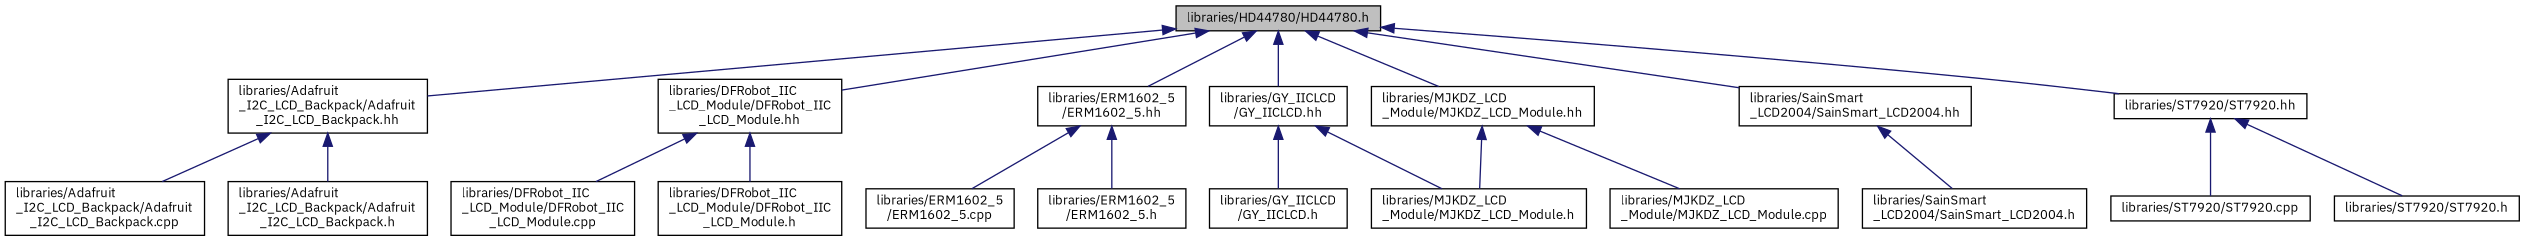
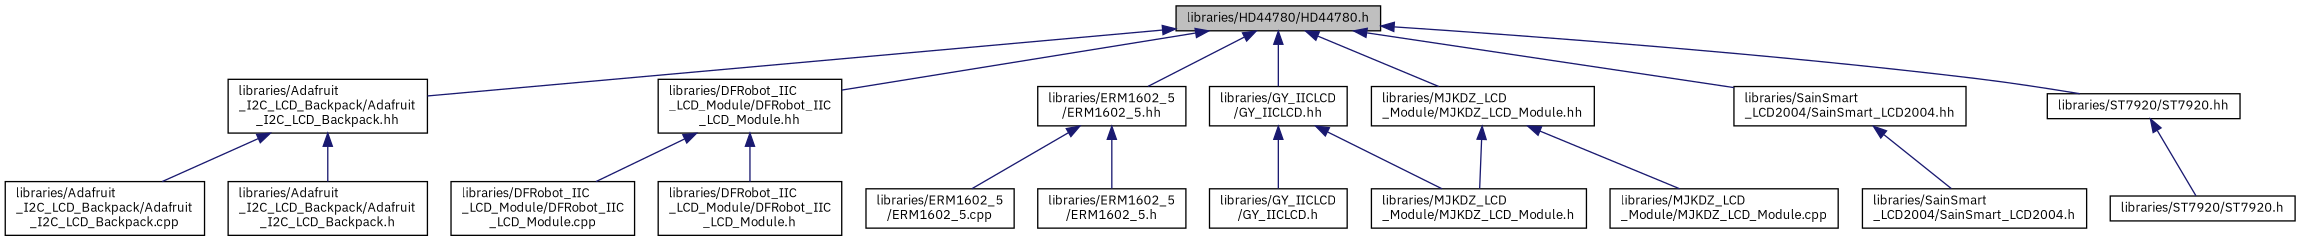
  digraph {
    fontname="IBM Plex Sans"
    node [color=black fillcolor=white fontname="IBM Plex Sans" fontsize=10 shape=record style=filled]
    edge [color=midnightblue dir=back fontname="IBM Plex Sans" fontsize=10 labelfontname=Helvetica labelfontsize=10 style=solid]
    n1 [fillcolor=grey75 fontcolor=black height=0.2 label="libraries/HD44780/HD44780.h" width=0.4]
    n2 [height=0.2 label="libraries/Adafruit\l_I2C_LCD_Backpack/Adafruit\l_I2C_LCD_Backpack.hh" width=0.4]
    n3 [height=0.2 label="libraries/DFRobot_IIC\l_LCD_Module/DFRobot_IIC\l_LCD_Module.hh" width=0.4]
    n4 [height=0.2 label="libraries/ERM1602_5\l/ERM1602_5.hh" width=0.4]
    n5 [height=0.2 label="libraries/GY_IICLCD\l/GY_IICLCD.hh" width=0.4]
    n6 [height=0.2 label="libraries/MJKDZ_LCD\l_Module/MJKDZ_LCD_Module.hh" width=0.4]
    n7 [height=0.2 label="libraries/SainSmart\l_LCD2004/SainSmart_LCD2004.hh" width=0.4]
    n8 [height=0.2 label="libraries/ST7920/ST7920.hh" width=0.4]
    n9 [height=0.2 label="libraries/Adafruit\l_I2C_LCD_Backpack/Adafruit\l_I2C_LCD_Backpack.cpp" width=0.4]
    n10 [height=0.2 label="libraries/Adafruit\l_I2C_LCD_Backpack/Adafruit\l_I2C_LCD_Backpack.h" width=0.4]
    n11 [height=0.2 label="libraries/DFRobot_IIC\l_LCD_Module/DFRobot_IIC\l_LCD_Module.cpp" width=0.4]
    n12 [height=0.2 label="libraries/DFRobot_IIC\l_LCD_Module/DFRobot_IIC\l_LCD_Module.h" width=0.4]
    n13 [height=0.2 label="libraries/ERM1602_5\l/ERM1602_5.cpp" width=0.4]
    n14 [height=0.2 label="libraries/ERM1602_5\l/ERM1602_5.h" width=0.4]
    n15 [height=0.2 label="libraries/GY_IICLCD\l/GY_IICLCD.h" width=0.4]
    n16 [height=0.2 label="libraries/MJKDZ_LCD\l_Module/MJKDZ_LCD_Module.h" width=0.4]
    n17 [height=0.2 label="libraries/MJKDZ_LCD\l_Module/MJKDZ_LCD_Module.cpp" width=0.4]
    n18 [height=0.2 label="libraries/SainSmart\l_LCD2004/SainSmart_LCD2004.h" width=0.4]
-   n19 [height=0.2 label="libraries/ST7920/ST7920.cpp" width=0.4]
    n20 [height=0.2 label="libraries/ST7920/ST7920.h" width=0.4]
    n1 -> n2
    n1 -> n3
    n1 -> n4
    n1 -> n5
    n1 -> n6
    n1 -> n7
    n1 -> n8
    n2 -> n9
    n2 -> n10
    n3 -> n11
    n3 -> n12
    n4 -> n13
    n4 -> n14
    n5 -> n15
    n5 -> n16
    n6 -> n16
    n6 -> n17
    n7 -> n18
-   n8 -> n19
    n8 -> n20
  }
